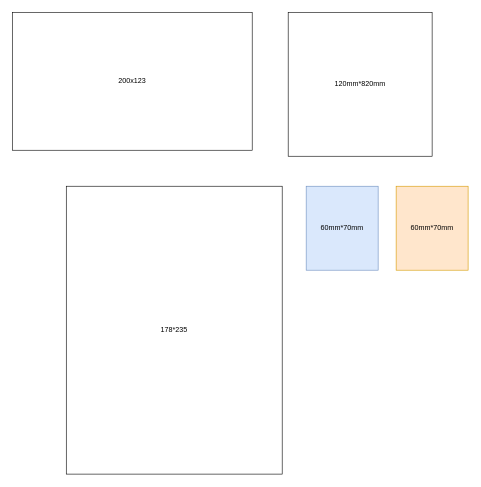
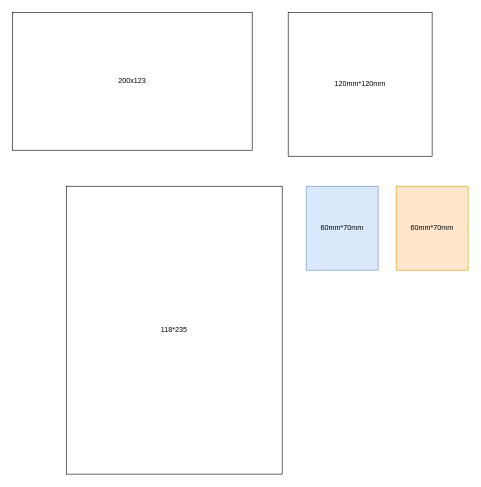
  <mxCell id="0" />
  <mxCell id="1" parent="0" />
- <mxCell id="2" value="120mm*820mm" style="whiteSpace=wrap;html=1;aspect=fixed;" vertex="1" parent="1"><mxGeometry x="480" y="20" width="240" height="240" as="geometry" /></mxCell>
+ <mxCell id="2" value="120mm*120mm" style="whiteSpace=wrap;html=1;aspect=fixed;" vertex="1" parent="1"><mxGeometry x="480" y="20" width="240" height="240" as="geometry" /></mxCell>
  <mxCell id="3" value="200x123" style="rounded=0;whiteSpace=wrap;html=1;" vertex="1" parent="1"><mxGeometry x="20" y="20" width="400" height="230" as="geometry" /></mxCell>
  <mxCell id="4" value="60mm*70mm" style="rounded=0;whiteSpace=wrap;html=1;fillColor=#dae8fc;strokeColor=#6c8ebf;" vertex="1" parent="1"><mxGeometry x="510" y="310" width="120" height="140" as="geometry" /></mxCell>
  <mxCell id="5" value="60mm*70mm" style="rounded=0;whiteSpace=wrap;html=1;fillColor=#ffe6cc;strokeColor=#d79b00;" vertex="1" parent="1"><mxGeometry x="660" y="310" width="120" height="140" as="geometry" /></mxCell>
- <mxCell id="6" value="178*235" style="rounded=0;whiteSpace=wrap;html=1;" vertex="1" parent="1"><mxGeometry x="110" y="310" width="360" height="480" as="geometry" /></mxCell>
+ <mxCell id="6" value="118*235" style="rounded=0;whiteSpace=wrap;html=1;" vertex="1" parent="1"><mxGeometry x="110" y="310" width="360" height="480" as="geometry" /></mxCell>
